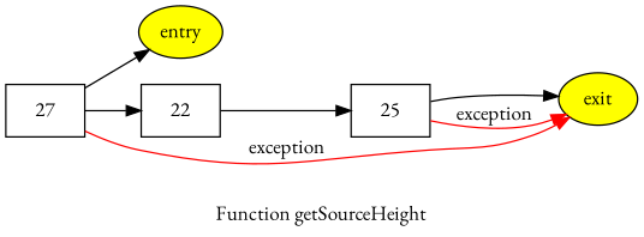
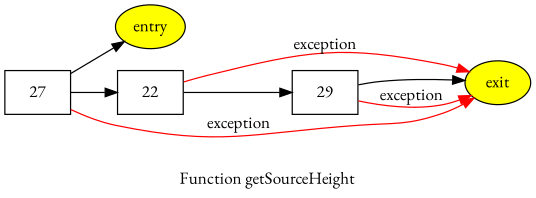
  digraph {
    fontname="EB Garamond"
    label="Function getSourceHeight"
    rankdir=LR
    node [fontname="EB Garamond" shape=box]
    edge [fontname="EB Garamond"]
    n1 [fillcolor=yellow label=entry shape=ellipse style=filled]
    n2 [label=27]
    n3 [label=22]
    n4 [fillcolor=yellow label=exit shape=ellipse style=filled]
-   n5 [label=25]
+   n5 [label=29]
    n2 -> n1
    n2 -> n3
    n2 -> n4 [color=red label=exception]
+   n3 -> n4 [color=red label=exception]
    n3 -> n5
    n5 -> n4
    n5 -> n4 [color=red label=exception]
  }
